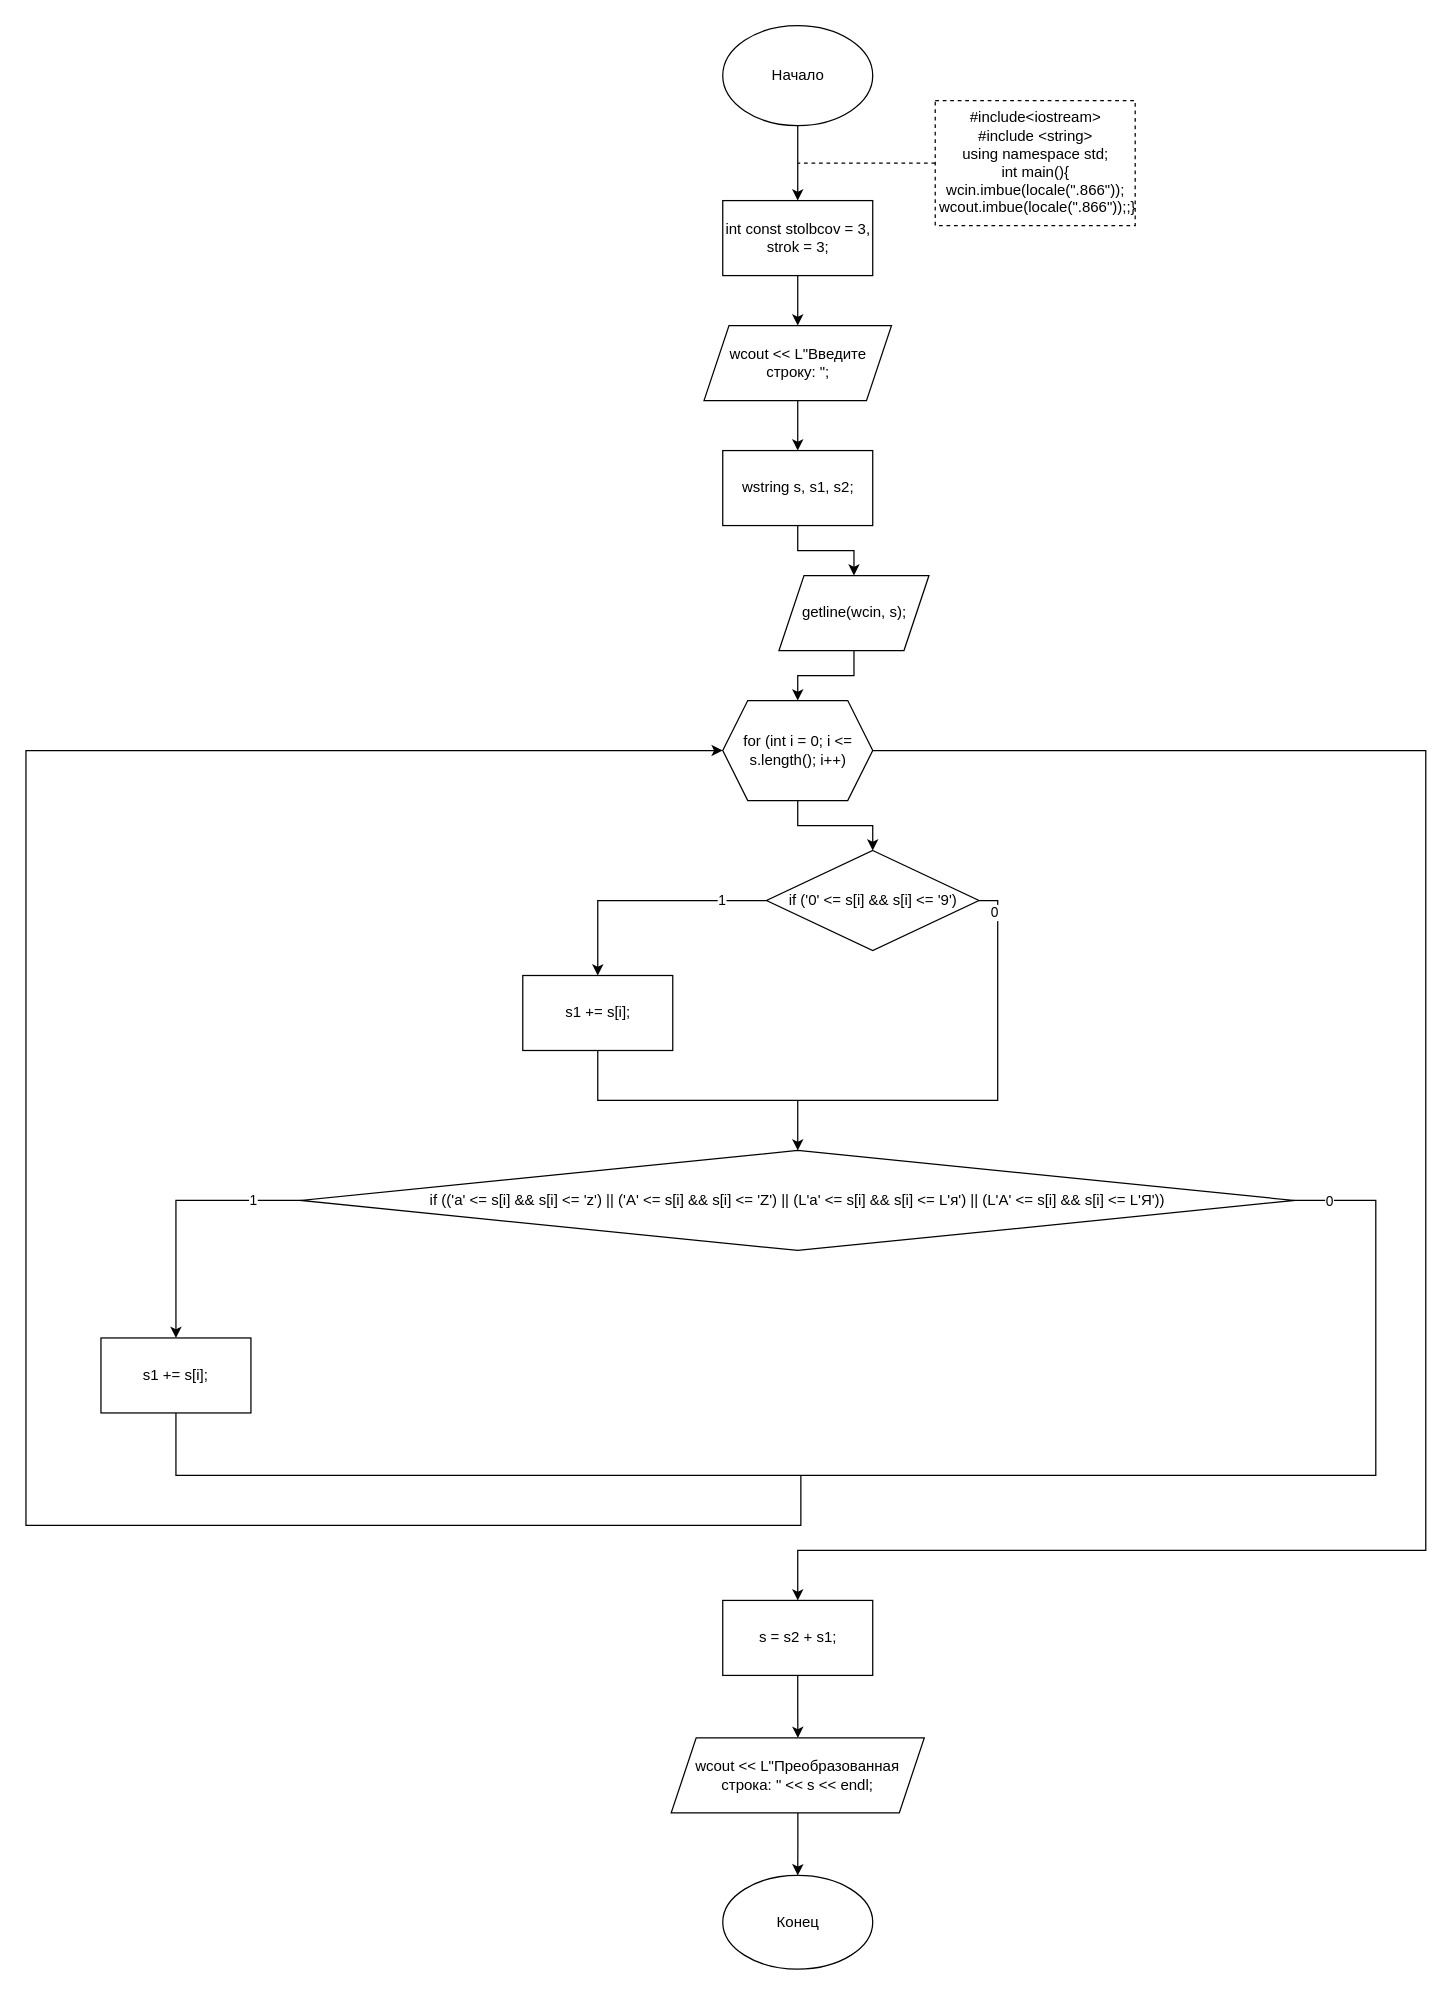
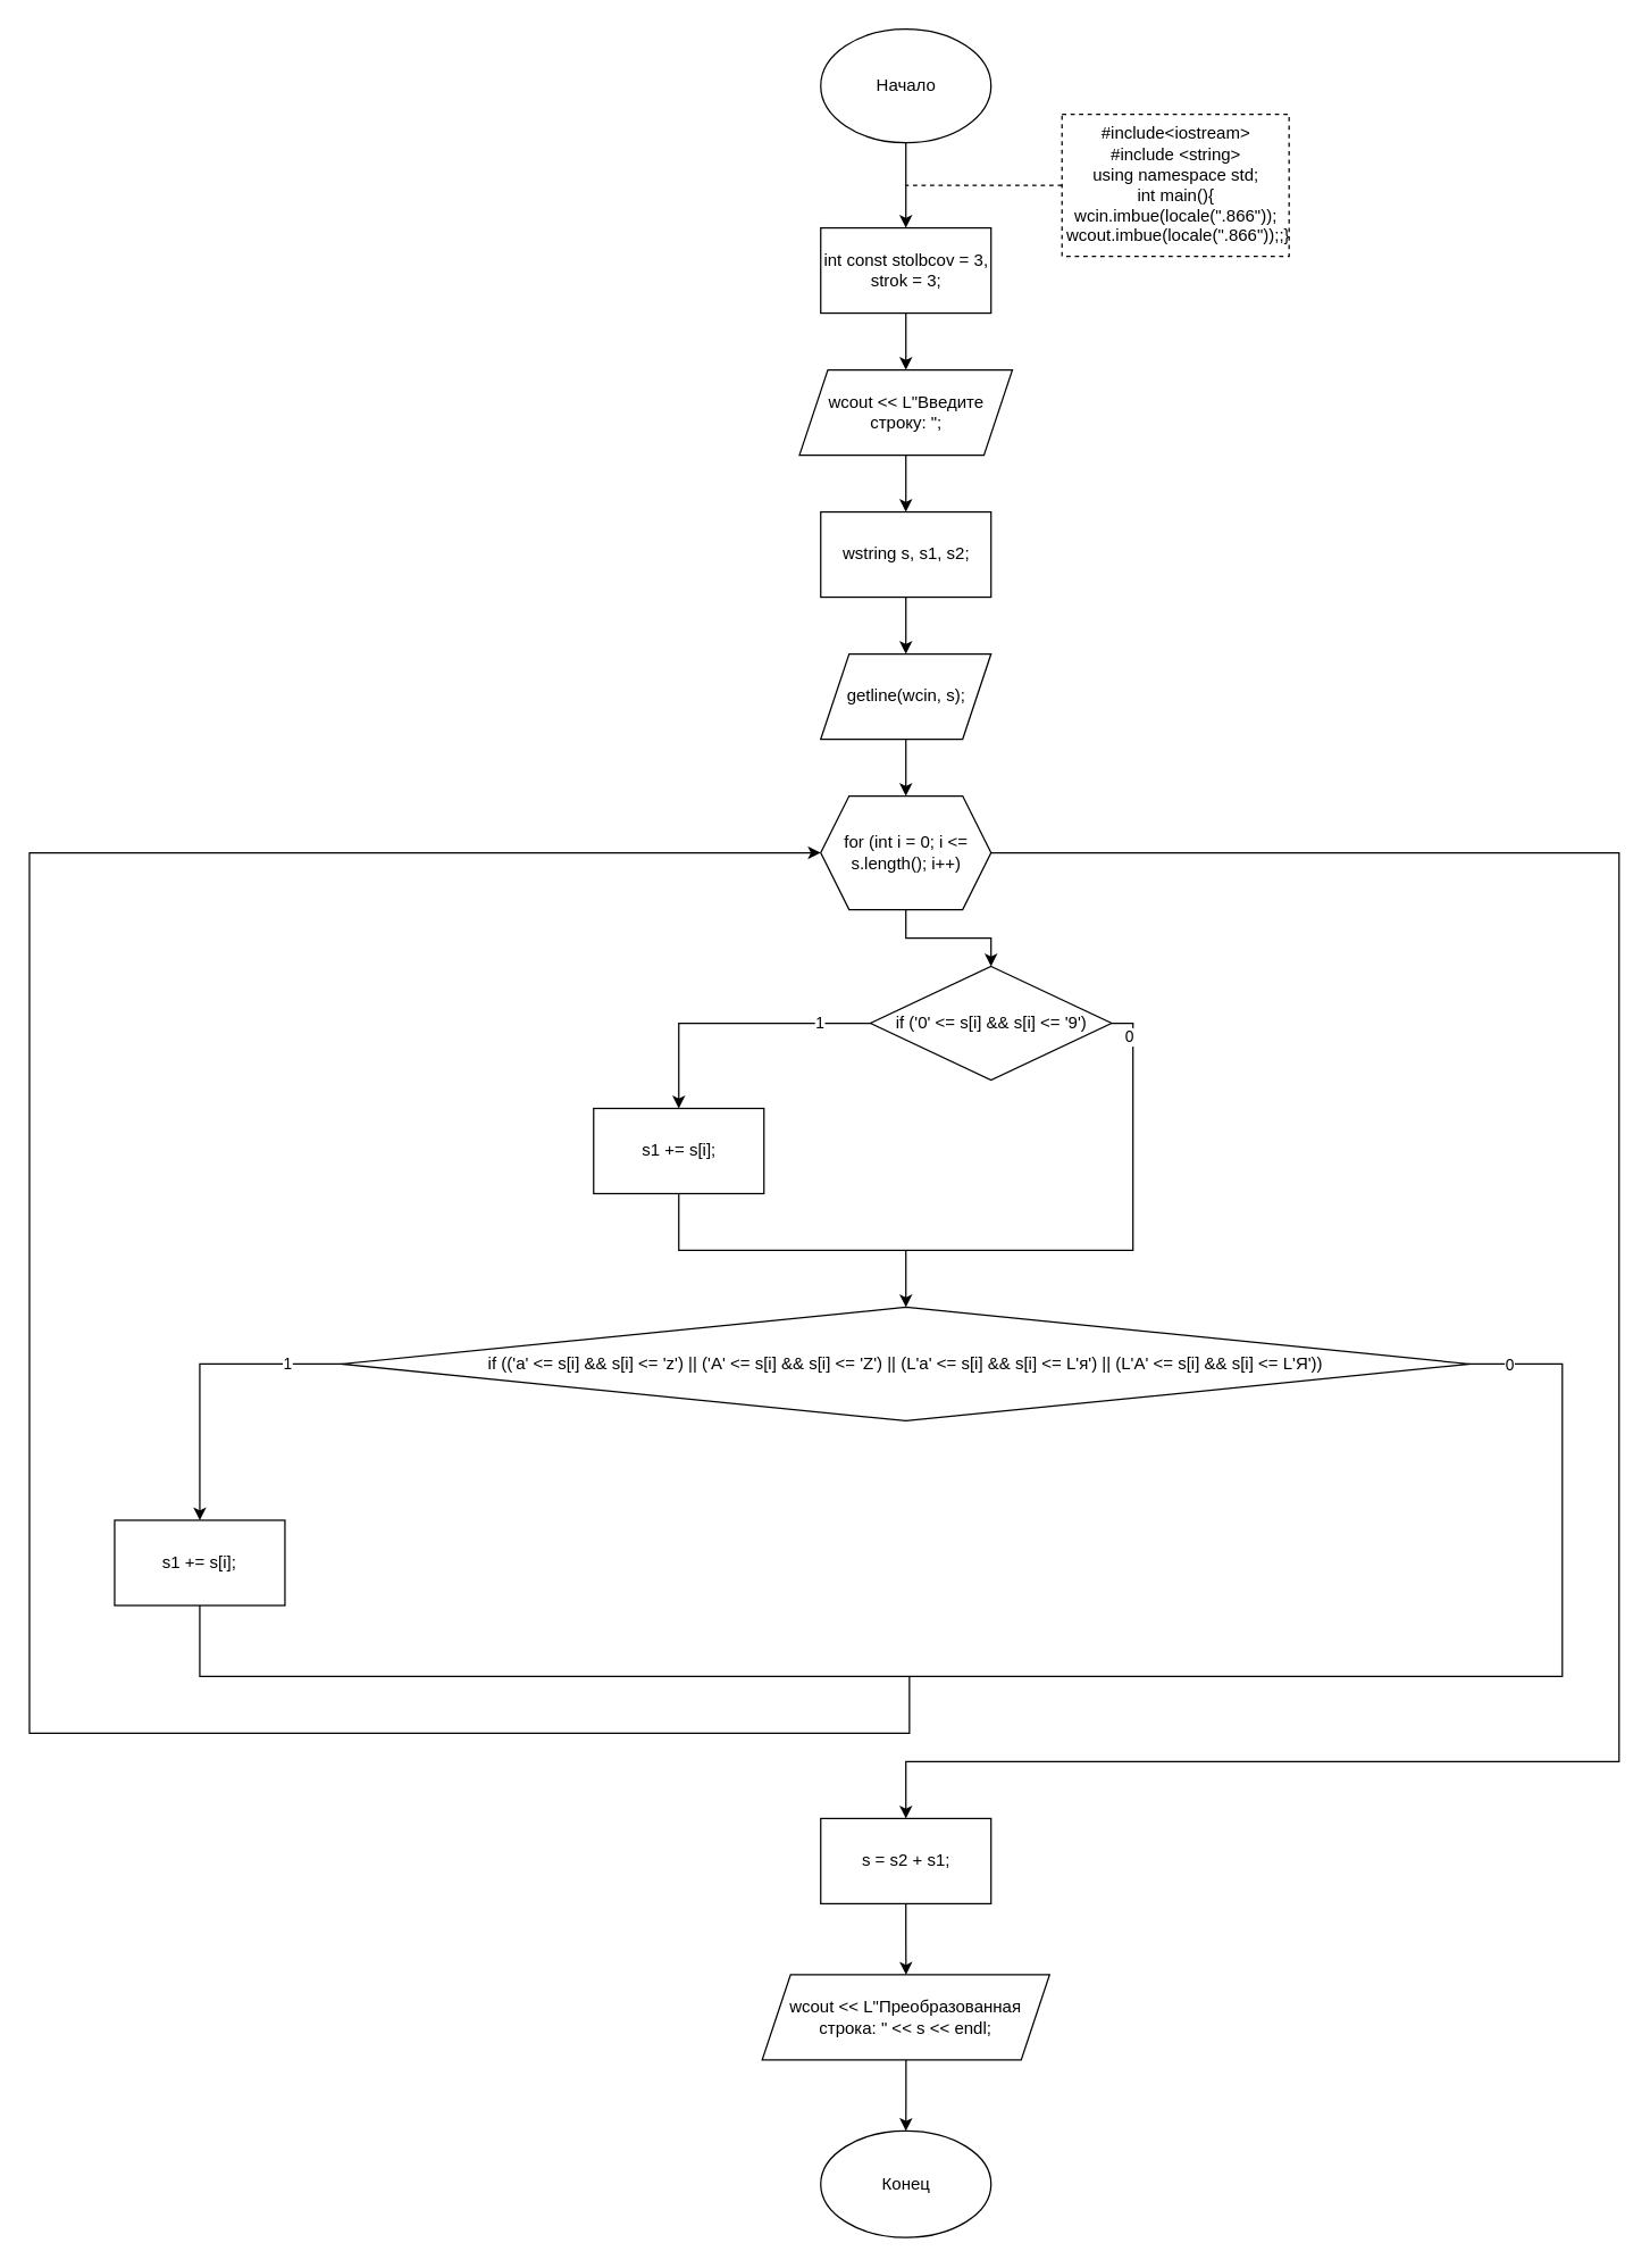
  <mxCell id="0" />
  <mxCell id="1" parent="0" />
  <mxCell id="2" value="" style="edgeStyle=orthogonalEdgeStyle;rounded=0;orthogonalLoop=1;jettySize=auto;html=1;" edge="1" parent="1" source="3" target="5"><mxGeometry relative="1" as="geometry" /></mxCell>
  <mxCell id="3" value="Начало" style="ellipse;whiteSpace=wrap;html=1;" vertex="1" parent="1"><mxGeometry x="577.5" y="20" width="120" height="80" as="geometry" /></mxCell>
  <mxCell id="4" value="" style="edgeStyle=orthogonalEdgeStyle;rounded=0;orthogonalLoop=1;jettySize=auto;html=1;" edge="1" parent="1" source="5" target="9"><mxGeometry relative="1" as="geometry" /></mxCell>
  <mxCell id="5" value="&lt;span&gt;&#09;&lt;/span&gt;int const stolbcov = 3, strok = 3;" style="rounded=0;whiteSpace=wrap;html=1;align=center;" vertex="1" parent="1"><mxGeometry x="577.5" y="160" width="120" height="60" as="geometry" /></mxCell>
  <mxCell id="6" value="&lt;div&gt;#include&amp;lt;iostream&amp;gt;&lt;/div&gt;&lt;div&gt;#include &amp;lt;string&amp;gt;&lt;br&gt;&lt;/div&gt;&lt;div&gt;using namespace std;&lt;/div&gt;&lt;div&gt;int main(){&lt;/div&gt;&lt;div&gt;wcin.imbue(locale(&quot;.866&quot;));&lt;/div&gt;&lt;span&gt;&amp;nbsp;wcout.imbue(locale(&quot;.866&quot;));&lt;/span&gt;;}" style="rounded=0;whiteSpace=wrap;html=1;dashed=1;" vertex="1" parent="1"><mxGeometry x="747.5" y="80" width="160" height="100" as="geometry" /></mxCell>
  <mxCell id="7" value="" style="endArrow=none;dashed=1;html=1;rounded=0;exitX=0;exitY=0.5;exitDx=0;exitDy=0;" edge="1" parent="1" source="6"><mxGeometry width="50" height="50" relative="1" as="geometry"><mxPoint x="627.5" y="450" as="sourcePoint" /><mxPoint x="637.5" y="130" as="targetPoint" /></mxGeometry></mxCell>
  <mxCell id="8" value="" style="edgeStyle=orthogonalEdgeStyle;rounded=0;orthogonalLoop=1;jettySize=auto;html=1;" edge="1" parent="1" source="9" target="11"><mxGeometry relative="1" as="geometry" /></mxCell>
  <mxCell id="9" value="wcout &amp;lt;&amp;lt; L&quot;Введите строку: &quot;;" style="shape=parallelogram;perimeter=parallelogramPerimeter;whiteSpace=wrap;html=1;fixedSize=1;rounded=0;" vertex="1" parent="1"><mxGeometry x="562.5" y="260" width="150" height="60" as="geometry" /></mxCell>
  <mxCell id="10" value="" style="edgeStyle=orthogonalEdgeStyle;rounded=0;orthogonalLoop=1;jettySize=auto;html=1;" edge="1" parent="1" source="11" target="13"><mxGeometry relative="1" as="geometry" /></mxCell>
  <mxCell id="11" value="wstring s, s1, s2;" style="whiteSpace=wrap;html=1;rounded=0;" vertex="1" parent="1"><mxGeometry x="577.5" y="360" width="120" height="60" as="geometry" /></mxCell>
  <mxCell id="12" value="" style="edgeStyle=orthogonalEdgeStyle;rounded=0;orthogonalLoop=1;jettySize=auto;html=1;" edge="1" parent="1" source="13" target="16"><mxGeometry relative="1" as="geometry" /></mxCell>
- <mxCell id="13" value="getline(wcin, s);" style="shape=parallelogram;perimeter=parallelogramPerimeter;whiteSpace=wrap;html=1;fixedSize=1;" vertex="1" parent="1"><mxGeometry x="622.5" y="460" width="120" height="60" as="geometry" /></mxCell>
+ <mxCell id="13" value="getline(wcin, s);" style="shape=parallelogram;perimeter=parallelogramPerimeter;whiteSpace=wrap;html=1;fixedSize=1;" vertex="1" parent="1"><mxGeometry x="577.5" y="460" width="120" height="60" as="geometry" /></mxCell>
  <mxCell id="14" value="" style="edgeStyle=orthogonalEdgeStyle;rounded=0;orthogonalLoop=1;jettySize=auto;html=1;" edge="1" parent="1" source="16" target="19"><mxGeometry relative="1" as="geometry" /></mxCell>
  <mxCell id="15" style="edgeStyle=orthogonalEdgeStyle;rounded=0;orthogonalLoop=1;jettySize=auto;html=1;" edge="1" parent="1" source="16"><mxGeometry relative="1" as="geometry"><mxPoint x="637.5" y="1280" as="targetPoint" /><Array as="points"><mxPoint x="1140" y="600" /><mxPoint x="1140" y="1240" /><mxPoint x="638" y="1240" /></Array></mxGeometry></mxCell>
  <mxCell id="16" value="for (int i = 0; i &amp;lt;= s.length(); i++)" style="shape=hexagon;perimeter=hexagonPerimeter2;whiteSpace=wrap;html=1;fixedSize=1;" vertex="1" parent="1"><mxGeometry x="577.5" y="560" width="120" height="80" as="geometry" /></mxCell>
  <mxCell id="17" style="edgeStyle=orthogonalEdgeStyle;rounded=0;orthogonalLoop=1;jettySize=auto;html=1;entryX=0.5;entryY=0;entryDx=0;entryDy=0;exitX=0;exitY=0.5;exitDx=0;exitDy=0;" edge="1" parent="1" source="19" target="20"><mxGeometry relative="1" as="geometry" /></mxCell>
  <mxCell id="18" value="1" style="edgeLabel;html=1;align=center;verticalAlign=middle;resizable=0;points=[];" vertex="1" connectable="0" parent="17"><mxGeometry x="-0.63" y="-1" relative="1" as="geometry"><mxPoint as="offset" /></mxGeometry></mxCell>
  <mxCell id="19" value="if ('0' &amp;lt;= s[i] &amp;amp;&amp;amp; s[i] &amp;lt;= '9')" style="rhombus;whiteSpace=wrap;html=1;" vertex="1" parent="1"><mxGeometry x="612.5" y="680" width="170" height="80" as="geometry" /></mxCell>
  <mxCell id="20" value="s1 += s[i];" style="rounded=0;whiteSpace=wrap;html=1;" vertex="1" parent="1"><mxGeometry x="417.5" y="780" width="120" height="60" as="geometry" /></mxCell>
  <mxCell id="21" value="" style="endArrow=none;html=1;rounded=0;entryX=1;entryY=0.5;entryDx=0;entryDy=0;exitX=0.5;exitY=1;exitDx=0;exitDy=0;" edge="1" parent="1" source="20" target="19"><mxGeometry width="50" height="50" relative="1" as="geometry"><mxPoint x="777.5" y="840" as="sourcePoint" /><mxPoint x="827.5" y="790" as="targetPoint" /><Array as="points"><mxPoint x="477.5" y="880" /><mxPoint x="797.5" y="880" /><mxPoint x="797.5" y="720" /></Array></mxGeometry></mxCell>
  <mxCell id="22" value="0" style="edgeLabel;html=1;align=center;verticalAlign=middle;resizable=0;points=[];" vertex="1" connectable="0" parent="21"><mxGeometry x="0.909" y="3" relative="1" as="geometry"><mxPoint as="offset" /></mxGeometry></mxCell>
  <mxCell id="23" style="edgeStyle=orthogonalEdgeStyle;rounded=0;orthogonalLoop=1;jettySize=auto;html=1;entryX=0.5;entryY=0;entryDx=0;entryDy=0;exitX=0;exitY=0.5;exitDx=0;exitDy=0;" edge="1" parent="1" source="25" target="26"><mxGeometry relative="1" as="geometry"><mxPoint x="667.5" y="1220" as="sourcePoint" /><Array as="points"><mxPoint x="140" y="960" /><mxPoint x="140" y="1070" /></Array></mxGeometry></mxCell>
  <mxCell id="24" value="1" style="edgeLabel;html=1;align=center;verticalAlign=middle;resizable=0;points=[];" vertex="1" connectable="0" parent="23"><mxGeometry x="-0.63" y="-1" relative="1" as="geometry"><mxPoint as="offset" /></mxGeometry></mxCell>
  <mxCell id="25" value="if (('a' &amp;lt;= s[i] &amp;amp;&amp;amp; s[i] &amp;lt;= 'z') || ('A' &amp;lt;= s[i] &amp;amp;&amp;amp; s[i] &amp;lt;= 'Z') || (L'а' &amp;lt;= s[i] &amp;amp;&amp;amp; s[i] &amp;lt;= L'я') || (L'А' &amp;lt;= s[i] &amp;amp;&amp;amp; s[i] &amp;lt;= L'Я'))" style="rhombus;whiteSpace=wrap;html=1;" vertex="1" parent="1"><mxGeometry x="240" y="920" width="795" height="80" as="geometry" /></mxCell>
  <mxCell id="26" value="s1 += s[i];" style="rounded=0;whiteSpace=wrap;html=1;" vertex="1" parent="1"><mxGeometry x="80" y="1070" width="120" height="60" as="geometry" /></mxCell>
  <mxCell id="27" value="" style="endArrow=none;html=1;rounded=0;exitX=0.5;exitY=1;exitDx=0;exitDy=0;entryX=1;entryY=0.5;entryDx=0;entryDy=0;" edge="1" parent="1" source="26" target="25"><mxGeometry width="50" height="50" relative="1" as="geometry"><mxPoint x="777.5" y="1080" as="sourcePoint" /><mxPoint x="707.5" y="1050" as="targetPoint" /><Array as="points"><mxPoint x="140" y="1180" /><mxPoint x="1100" y="1180" /><mxPoint x="1100" y="1060" /><mxPoint x="1100" y="960" /></Array></mxGeometry></mxCell>
  <mxCell id="28" value="0" style="edgeLabel;html=1;align=center;verticalAlign=middle;resizable=0;points=[];" vertex="1" connectable="0" parent="27"><mxGeometry x="0.959" relative="1" as="geometry"><mxPoint as="offset" /></mxGeometry></mxCell>
  <mxCell id="29" value="" style="endArrow=classic;html=1;rounded=0;" edge="1" parent="1"><mxGeometry width="50" height="50" relative="1" as="geometry"><mxPoint x="637.5" y="880" as="sourcePoint" /><mxPoint x="637.5" y="920" as="targetPoint" /></mxGeometry></mxCell>
  <mxCell id="30" value="" style="endArrow=classic;html=1;rounded=0;entryX=0;entryY=0.5;entryDx=0;entryDy=0;" edge="1" parent="1" target="16"><mxGeometry width="50" height="50" relative="1" as="geometry"><mxPoint x="640" y="1180" as="sourcePoint" /><mxPoint x="570" y="960" as="targetPoint" /><Array as="points"><mxPoint x="640" y="1220" /><mxPoint x="20" y="1220" /><mxPoint x="20" y="600" /></Array></mxGeometry></mxCell>
  <mxCell id="31" value="" style="edgeStyle=orthogonalEdgeStyle;rounded=0;orthogonalLoop=1;jettySize=auto;html=1;" edge="1" parent="1" source="32" target="34"><mxGeometry relative="1" as="geometry" /></mxCell>
  <mxCell id="32" value="s = s2 + s1;" style="rounded=0;whiteSpace=wrap;html=1;" vertex="1" parent="1"><mxGeometry x="577.5" y="1280" width="120" height="60" as="geometry" /></mxCell>
  <mxCell id="33" value="" style="edgeStyle=orthogonalEdgeStyle;rounded=0;orthogonalLoop=1;jettySize=auto;html=1;" edge="1" parent="1" source="34" target="35"><mxGeometry relative="1" as="geometry" /></mxCell>
  <mxCell id="34" value="wcout &amp;lt;&amp;lt; L&quot;Преобразованная строка: &quot; &amp;lt;&amp;lt; s &amp;lt;&amp;lt; endl;" style="shape=parallelogram;perimeter=parallelogramPerimeter;whiteSpace=wrap;html=1;fixedSize=1;" vertex="1" parent="1"><mxGeometry x="536.25" y="1390" width="202.5" height="60" as="geometry" /></mxCell>
  <mxCell id="35" value="Конец" style="ellipse;whiteSpace=wrap;html=1;" vertex="1" parent="1"><mxGeometry x="577.5" y="1500" width="120" height="75" as="geometry" /></mxCell>
